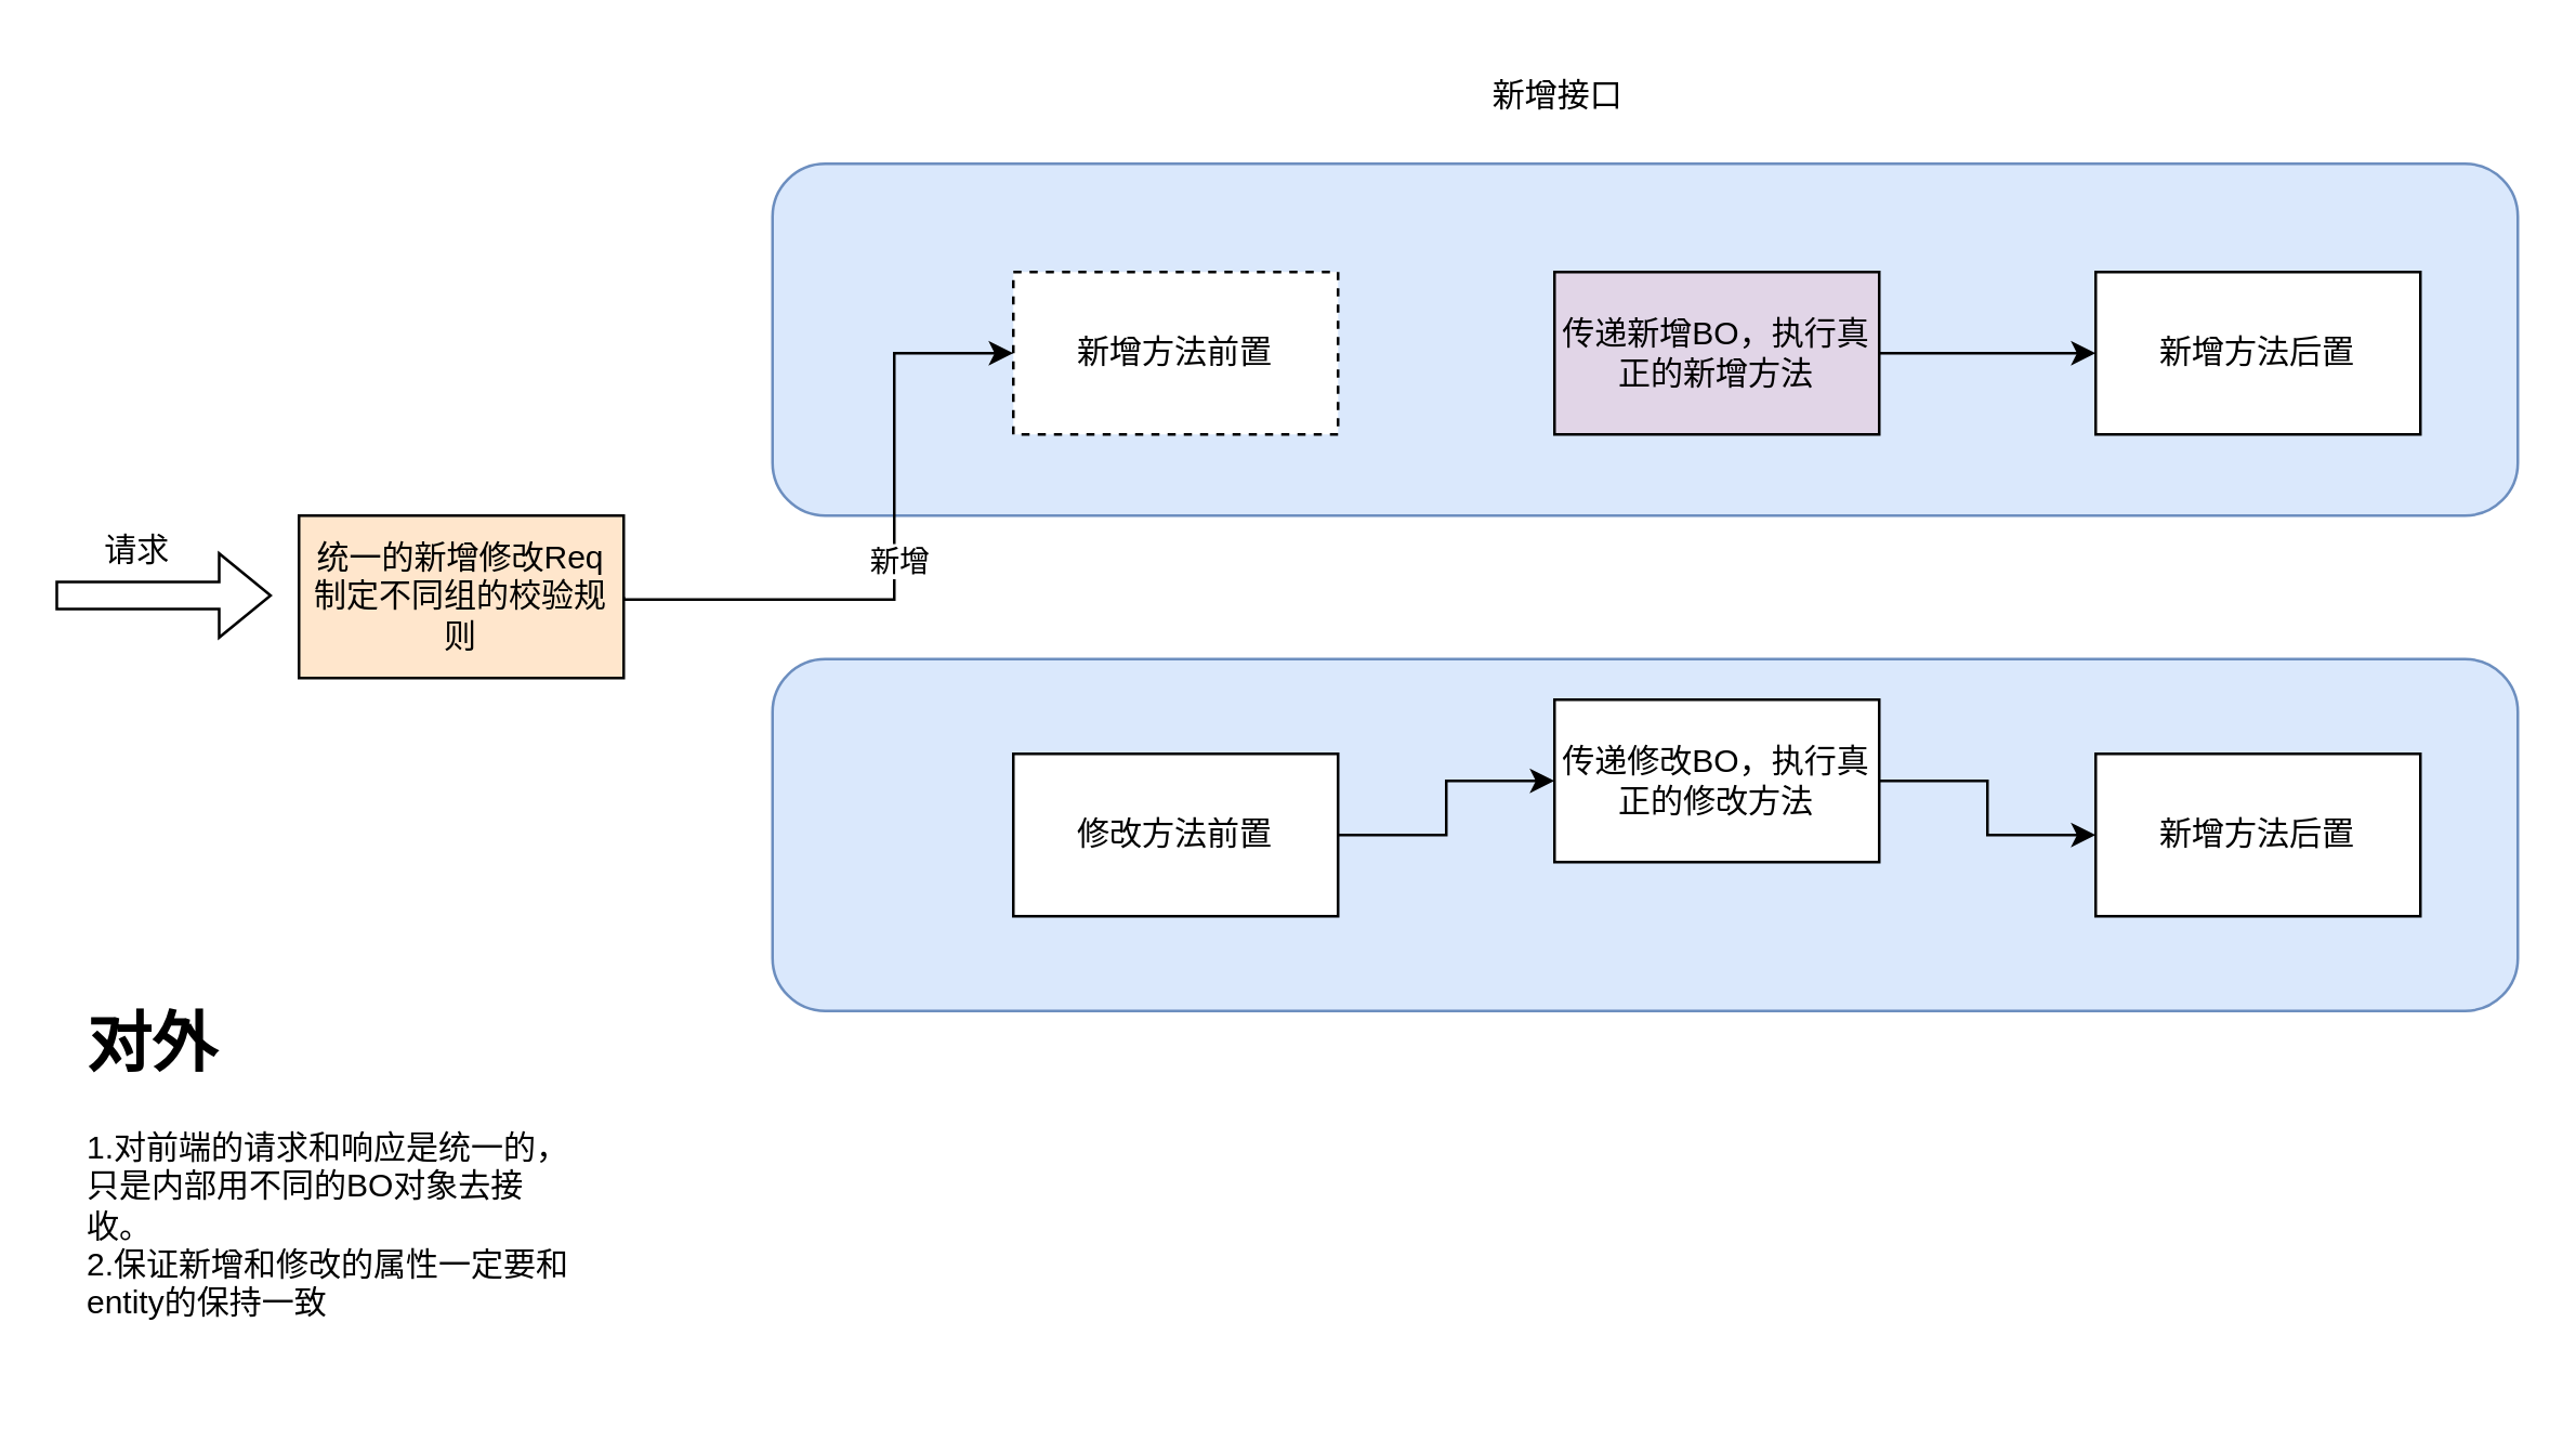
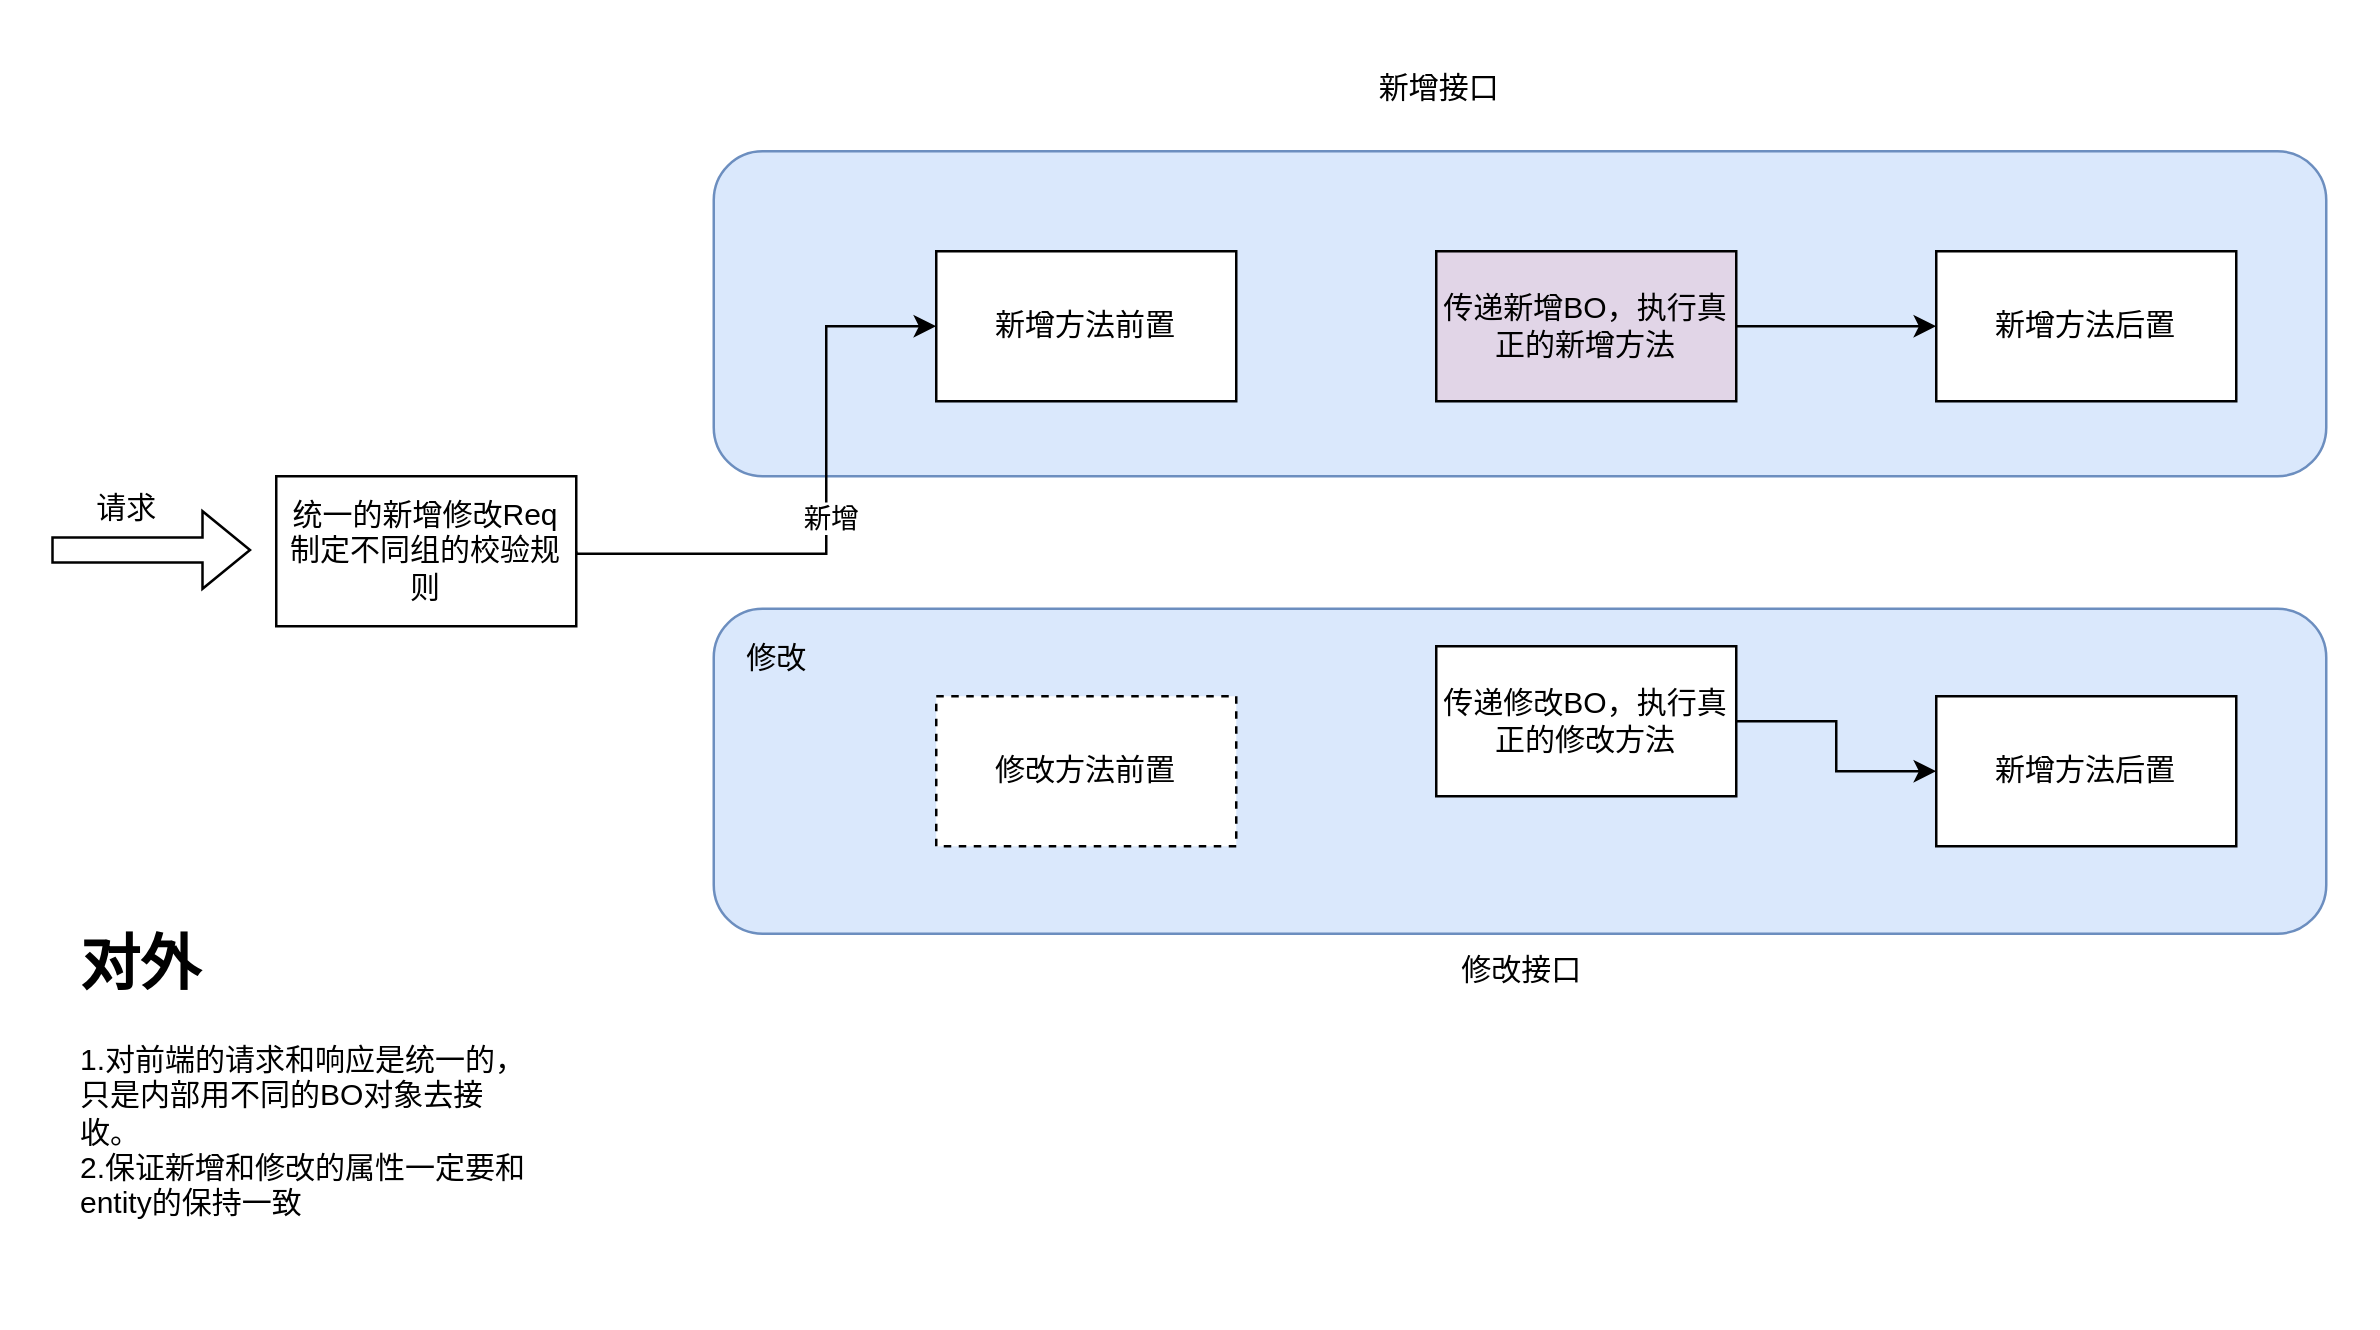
  <mxCell id="0" />
  <mxCell id="1" parent="0" />
  <mxCell id="2" value="" style="rounded=1;whiteSpace=wrap;html=1;fillColor=#dae8fc;strokeColor=#6c8ebf;" vertex="1" parent="1"><mxGeometry x="285" y="243" width="645" height="130" as="geometry" /></mxCell>
  <mxCell id="3" value="" style="rounded=1;whiteSpace=wrap;html=1;fillColor=#dae8fc;strokeColor=#6c8ebf;" vertex="1" parent="1"><mxGeometry x="285" y="60" width="645" height="130" as="geometry" /></mxCell>
- <mxCell id="4" value="统一的新增修改Req&lt;div&gt;制定不同组的校验规则&lt;/div&gt;" style="rounded=0;whiteSpace=wrap;html=1;fillColor=#ffe6cc;" vertex="1" parent="1"><mxGeometry x="110" y="190" width="120" height="60" as="geometry" /></mxCell>
+ <mxCell id="4" value="统一的新增修改Req&lt;div&gt;制定不同组的校验规则&lt;/div&gt;" style="rounded=0;whiteSpace=wrap;html=1;" vertex="1" parent="1"><mxGeometry x="110" y="190" width="120" height="60" as="geometry" /></mxCell>
  <mxCell id="5" value="" style="shape=flexArrow;endArrow=classic;html=1;rounded=0;" edge="1" parent="1"><mxGeometry width="50" height="50" relative="1" as="geometry"><mxPoint x="20" y="219.5" as="sourcePoint" /><mxPoint x="100" y="219.5" as="targetPoint" /></mxGeometry></mxCell>
  <mxCell id="6" value="请求" style="text;html=1;align=center;verticalAlign=middle;resizable=0;points=[];autosize=1;strokeColor=none;fillColor=none;" vertex="1" parent="1"><mxGeometry x="25" y="188" width="50" height="30" as="geometry" /></mxCell>
  <mxCell id="7" value="" style="endArrow=classic;html=1;rounded=0;edgeStyle=orthogonalEdgeStyle;" edge="1" parent="1" target="9"><mxGeometry width="50" height="50" relative="1" as="geometry"><mxPoint x="230" y="220" as="sourcePoint" /><mxPoint x="340" y="220" as="targetPoint" /><Array as="points"><mxPoint x="230" y="221" /><mxPoint x="330" y="221" /><mxPoint x="330" y="130" /></Array></mxGeometry></mxCell>
  <mxCell id="8" value="新增" style="edgeLabel;html=1;align=center;verticalAlign=middle;resizable=0;points=[];" vertex="1" connectable="0" parent="7"><mxGeometry x="-0.018" y="-1" relative="1" as="geometry"><mxPoint as="offset" /></mxGeometry></mxCell>
- <mxCell id="9" value="新增方法前置" style="rounded=0;whiteSpace=wrap;html=1;dashed=1;" vertex="1" parent="1"><mxGeometry x="374" y="100" width="120" height="60" as="geometry" /></mxCell>
- <mxCell id="10" value="" style="edgeStyle=orthogonalEdgeStyle;rounded=0;orthogonalLoop=1;jettySize=auto;html=1;" edge="1" parent="1" source="11" target="16"><mxGeometry relative="1" as="geometry" /></mxCell>
- <mxCell id="11" value="修改方法前置" style="rounded=0;whiteSpace=wrap;html=1;" vertex="1" parent="1"><mxGeometry x="374" y="278" width="120" height="60" as="geometry" /></mxCell>
+ <mxCell id="9" value="新增方法前置" style="rounded=0;whiteSpace=wrap;html=1;" vertex="1" parent="1"><mxGeometry x="374" y="100" width="120" height="60" as="geometry" /></mxCell>
+ <mxCell id="11" value="修改方法前置" style="rounded=0;whiteSpace=wrap;html=1;dashed=1;" vertex="1" parent="1"><mxGeometry x="374" y="278" width="120" height="60" as="geometry" /></mxCell>
+ <mxCell id="12" value="修改" style="text;html=1;align=center;verticalAlign=middle;resizable=0;points=[];autosize=1;strokeColor=none;fillColor=none;" vertex="1" parent="1"><mxGeometry x="285" y="248" width="50" height="30" as="geometry" /></mxCell>
  <mxCell id="13" value="" style="edgeStyle=orthogonalEdgeStyle;rounded=0;orthogonalLoop=1;jettySize=auto;html=1;" edge="1" parent="1" source="14" target="17"><mxGeometry relative="1" as="geometry" /></mxCell>
  <mxCell id="14" value="传递新增BO，执行真正的新增方法" style="rounded=0;whiteSpace=wrap;html=1;fillColor=#e1d5e7;" vertex="1" parent="1"><mxGeometry x="574" y="100" width="120" height="60" as="geometry" /></mxCell>
  <mxCell id="15" value="" style="edgeStyle=orthogonalEdgeStyle;rounded=0;orthogonalLoop=1;jettySize=auto;html=1;" edge="1" parent="1" source="16" target="18"><mxGeometry relative="1" as="geometry" /></mxCell>
  <mxCell id="16" value="传递修改BO，执行真正的修改方法" style="rounded=0;whiteSpace=wrap;html=1;" vertex="1" parent="1"><mxGeometry x="574" y="258" width="120" height="60" as="geometry" /></mxCell>
  <mxCell id="17" value="新增方法后置" style="rounded=0;whiteSpace=wrap;html=1;" vertex="1" parent="1"><mxGeometry x="774" y="100" width="120" height="60" as="geometry" /></mxCell>
  <mxCell id="18" value="新增方法后置" style="rounded=0;whiteSpace=wrap;html=1;" vertex="1" parent="1"><mxGeometry x="774" y="278" width="120" height="60" as="geometry" /></mxCell>
  <mxCell id="19" value="&lt;h1 style=&quot;margin-top: 0px;&quot;&gt;对外&lt;/h1&gt;&lt;div&gt;1.对前端的请求和响应是统一的，只是内部用不同的BO对象去接收。&lt;/div&gt;&lt;div&gt;2.保证新增和修改的属性一定要和entity的保持一致&lt;/div&gt;&lt;p&gt;&lt;br&gt;&lt;/p&gt;" style="text;html=1;whiteSpace=wrap;overflow=hidden;rounded=0;" vertex="1" parent="1"><mxGeometry x="30" y="365" width="180" height="145" as="geometry" /></mxCell>
  <mxCell id="20" value="新增接口" style="text;html=1;align=center;verticalAlign=middle;resizable=0;points=[];autosize=1;strokeColor=none;fillColor=none;" vertex="1" parent="1"><mxGeometry x="540" y="20" width="70" height="30" as="geometry" /></mxCell>
+ <mxCell id="21" value="修改接口" style="text;html=1;align=center;verticalAlign=middle;resizable=0;points=[];autosize=1;strokeColor=none;fillColor=none;" vertex="1" parent="1"><mxGeometry x="572.5" y="373" width="70" height="30" as="geometry" /></mxCell>
